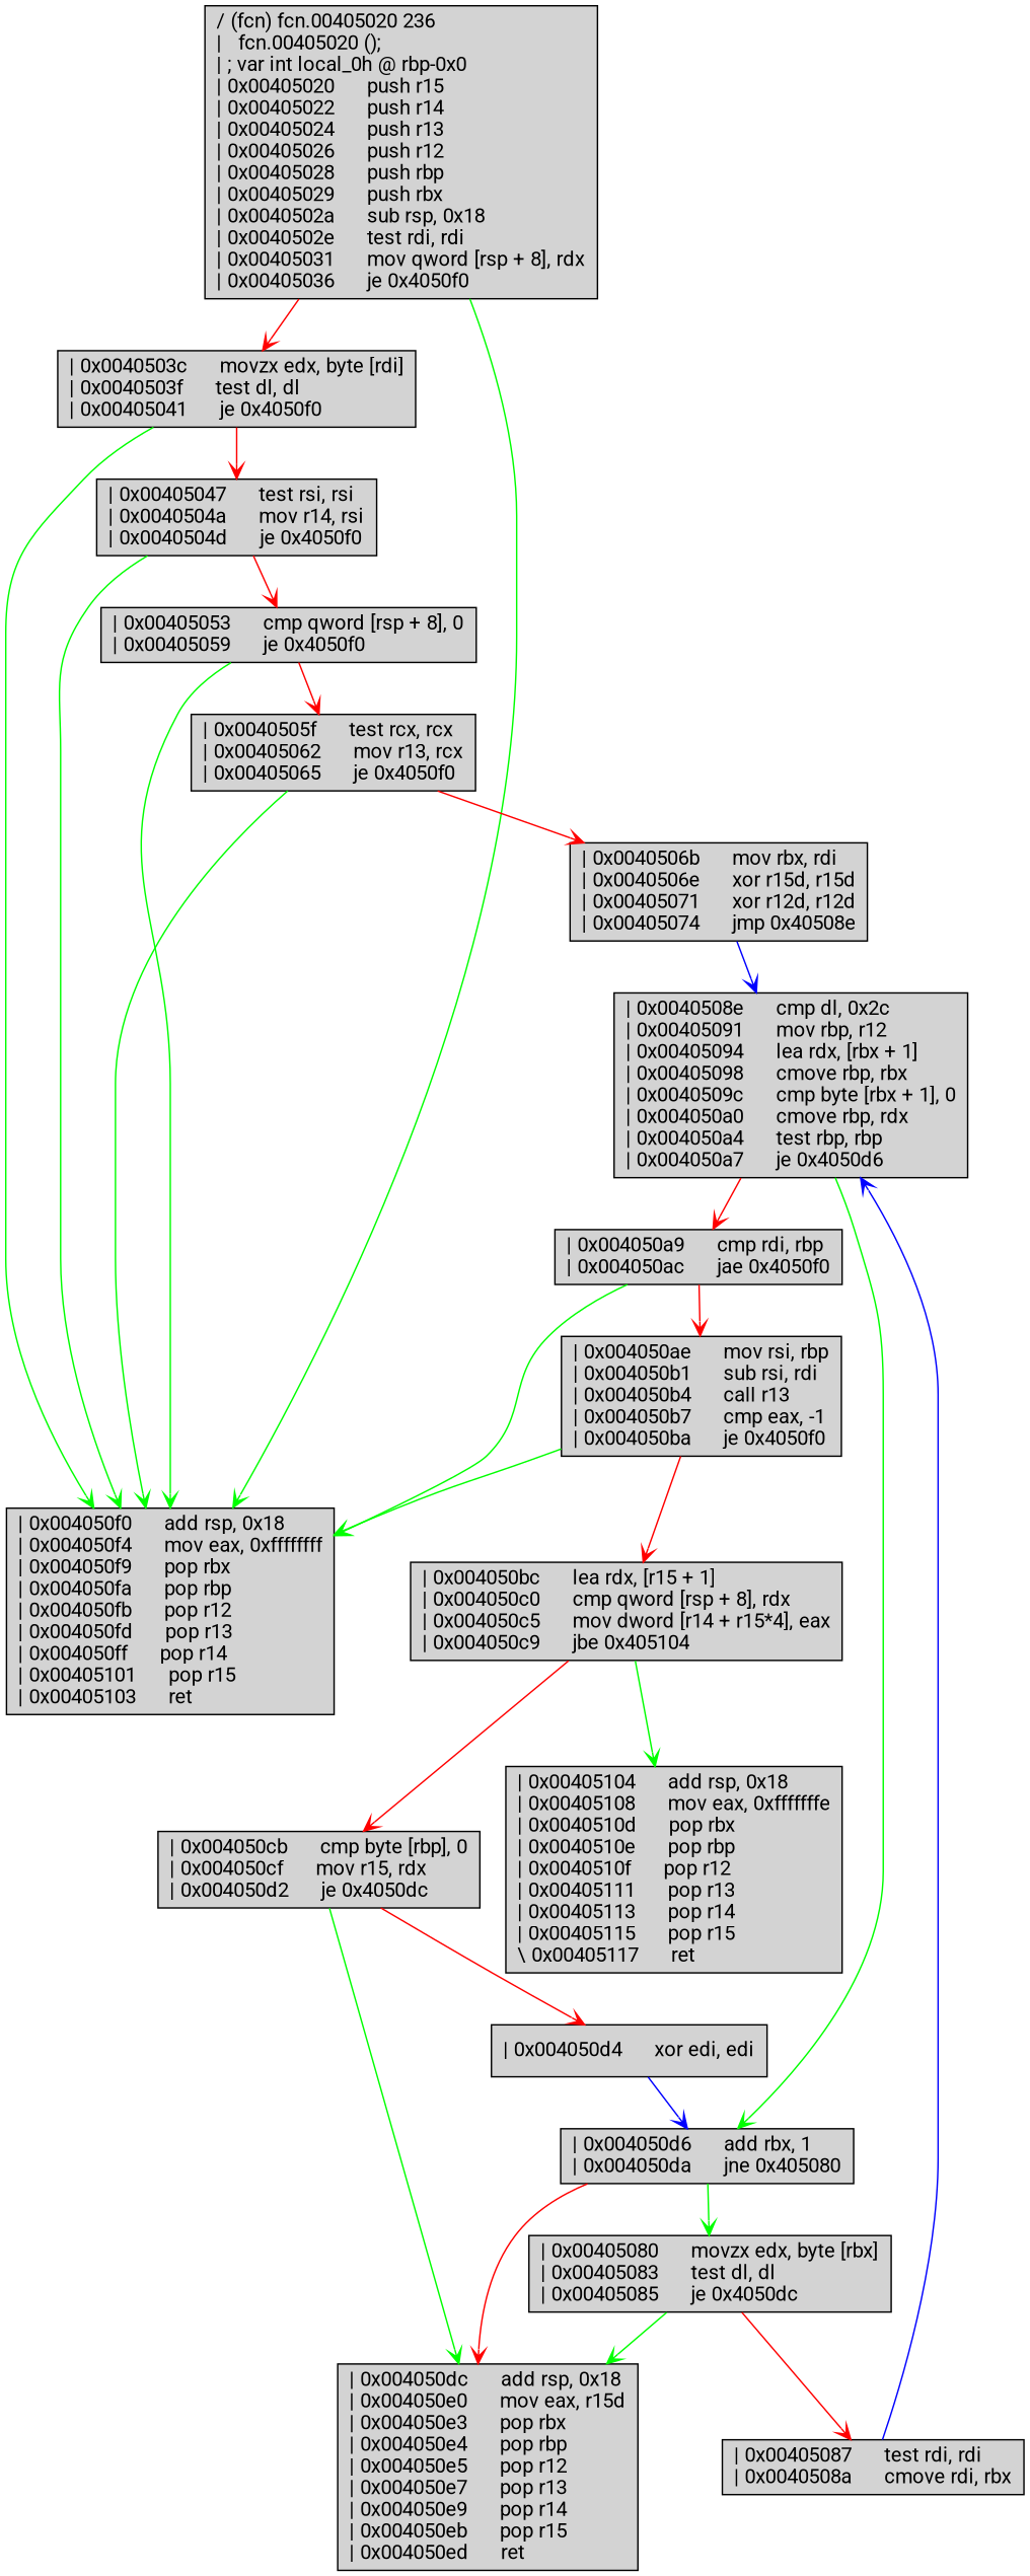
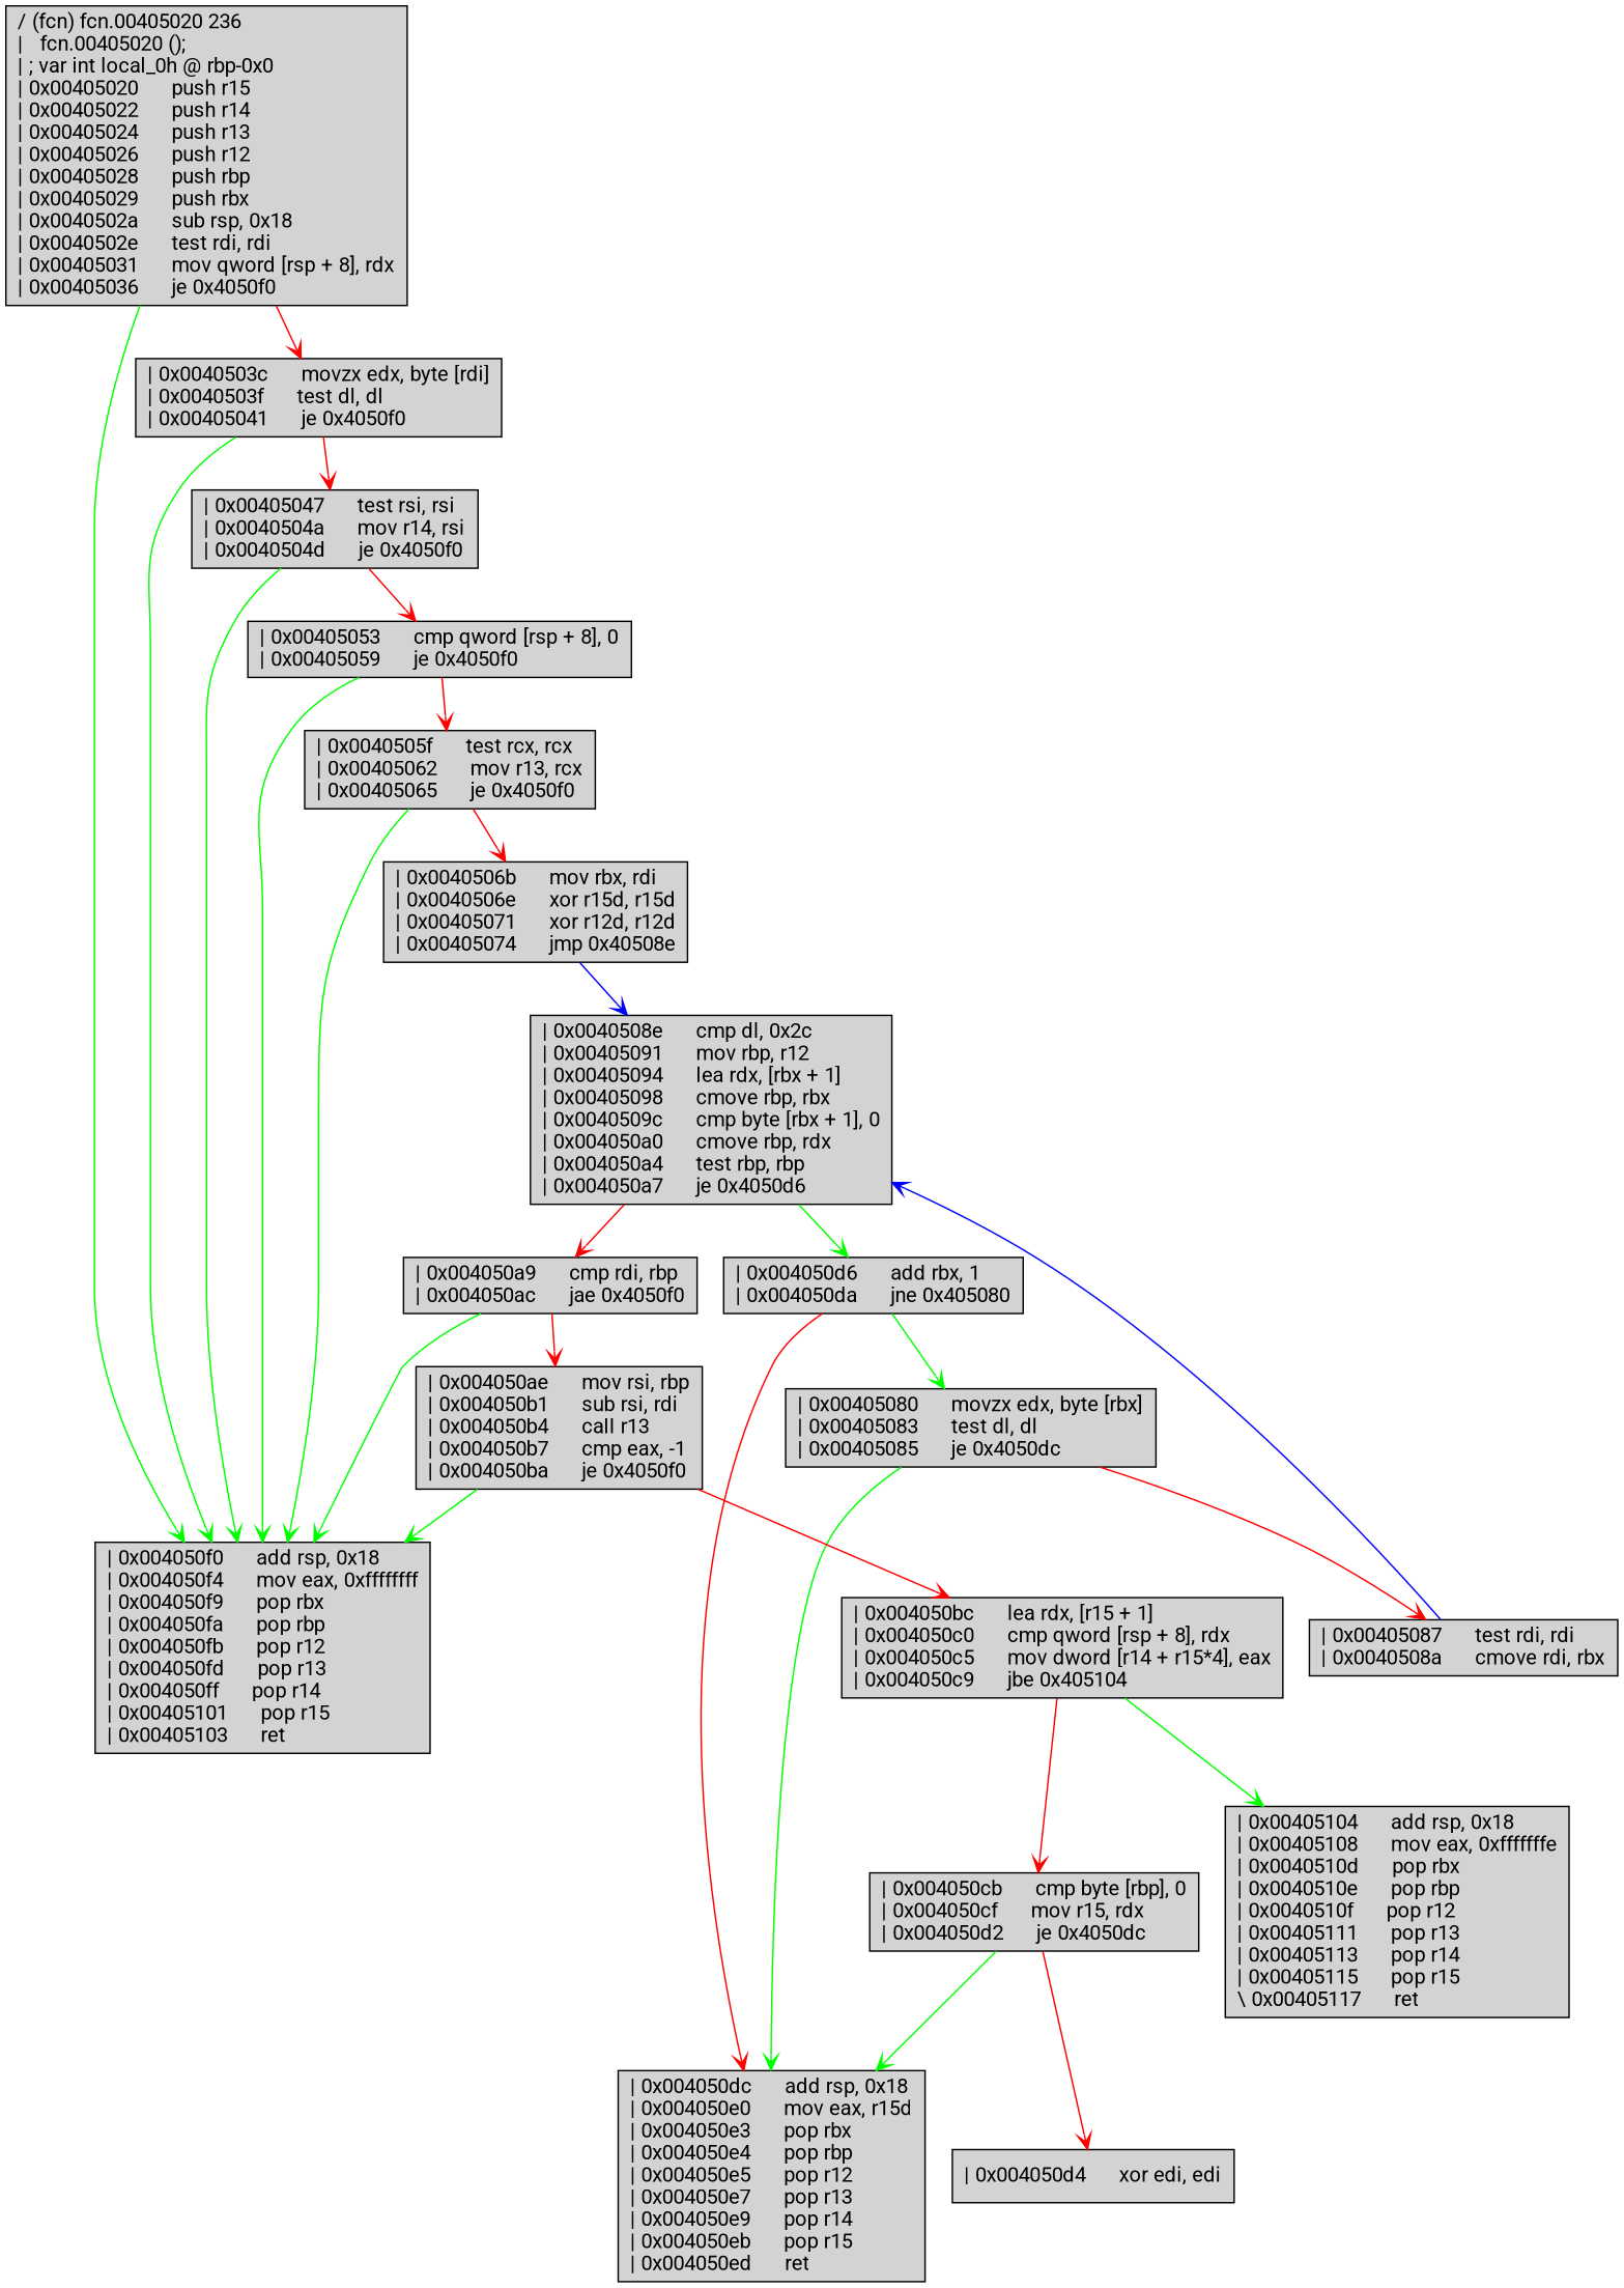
  digraph {
    bgcolor=white
    fontname=Roboto
    fontsize=8
    node [color=black fillcolor=lightgray shape=box style=filled fontname=Roboto]
    edge [arrowhead=vee color=green fontname=Roboto]
    n1 [label="/ (fcn) fcn.00405020 236\l|   fcn.00405020 ();\l| ; var int local_0h @ rbp-0x0\l| 0x00405020      push r15\l| 0x00405022      push r14\l| 0x00405024      push r13\l| 0x00405026      push r12\l| 0x00405028      push rbp\l| 0x00405029      push rbx\l| 0x0040502a      sub rsp, 0x18\l| 0x0040502e      test rdi, rdi\l| 0x00405031      mov qword [rsp + 8], rdx\l| 0x00405036      je 0x4050f0\l"]
    n2 [label="| 0x004050f0      add rsp, 0x18\l| 0x004050f4      mov eax, 0xffffffff\l| 0x004050f9      pop rbx\l| 0x004050fa      pop rbp\l| 0x004050fb      pop r12\l| 0x004050fd      pop r13\l| 0x004050ff      pop r14\l| 0x00405101      pop r15\l| 0x00405103      ret\l"]
    n3 [label="| 0x0040503c      movzx edx, byte [rdi]\l| 0x0040503f      test dl, dl\l| 0x00405041      je 0x4050f0\l"]
    n4 [label="| 0x00405047      test rsi, rsi\l| 0x0040504a      mov r14, rsi\l| 0x0040504d      je 0x4050f0\l"]
    n5 [label="| 0x00405053      cmp qword [rsp + 8], 0\l| 0x00405059      je 0x4050f0\l"]
    n6 [label="| 0x0040505f      test rcx, rcx\l| 0x00405062      mov r13, rcx\l| 0x00405065      je 0x4050f0\l"]
    n7 [label="| 0x0040506b      mov rbx, rdi\l| 0x0040506e      xor r15d, r15d\l| 0x00405071      xor r12d, r12d\l| 0x00405074      jmp 0x40508e\l"]
    n8 [label="| 0x0040508e      cmp dl, 0x2c\l| 0x00405091      mov rbp, r12\l| 0x00405094      lea rdx, [rbx + 1]\l| 0x00405098      cmove rbp, rbx\l| 0x0040509c      cmp byte [rbx + 1], 0\l| 0x004050a0      cmove rbp, rdx\l| 0x004050a4      test rbp, rbp\l| 0x004050a7      je 0x4050d6\l"]
    n9 [label="| 0x004050d6      add rbx, 1\l| 0x004050da      jne 0x405080\l"]
    n10 [label="| 0x004050a9      cmp rdi, rbp\l| 0x004050ac      jae 0x4050f0\l"]
    n11 [label="| 0x00405080      movzx edx, byte [rbx]\l| 0x00405083      test dl, dl\l| 0x00405085      je 0x4050dc\l"]
    n12 [label="| 0x004050dc      add rsp, 0x18\l| 0x004050e0      mov eax, r15d\l| 0x004050e3      pop rbx\l| 0x004050e4      pop rbp\l| 0x004050e5      pop r12\l| 0x004050e7      pop r13\l| 0x004050e9      pop r14\l| 0x004050eb      pop r15\l| 0x004050ed      ret\l"]
    n13 [label="| 0x00405087      test rdi, rdi\l| 0x0040508a      cmove rdi, rbx\l"]
    n14 [label="| 0x004050ae      mov rsi, rbp\l| 0x004050b1      sub rsi, rdi\l| 0x004050b4      call r13\l| 0x004050b7      cmp eax, -1\l| 0x004050ba      je 0x4050f0\l"]
    n15 [label="| 0x004050bc      lea rdx, [r15 + 1]\l| 0x004050c0      cmp qword [rsp + 8], rdx\l| 0x004050c5      mov dword [r14 + r15*4], eax\l| 0x004050c9      jbe 0x405104\l"]
    n16 [label="| 0x00405104      add rsp, 0x18\l| 0x00405108      mov eax, 0xfffffffe\l| 0x0040510d      pop rbx\l| 0x0040510e      pop rbp\l| 0x0040510f      pop r12\l| 0x00405111      pop r13\l| 0x00405113      pop r14\l| 0x00405115      pop r15\l\\ 0x00405117      ret\l"]
    n17 [label="| 0x004050cb      cmp byte [rbp], 0\l| 0x004050cf      mov r15, rdx\l| 0x004050d2      je 0x4050dc\l"]
    n18 [label="| 0x004050d4      xor edi, edi\l"]
    n1 -> n2
    n1 -> n3 [color=red]
    n3 -> n2
    n3 -> n4 [color=red]
    n4 -> n2
    n4 -> n5 [color=red]
    n5 -> n2
    n5 -> n6 [color=red]
    n6 -> n2
    n6 -> n7 [color=red]
    n7 -> n8 [color=blue]
    n8 -> n9
    n8 -> n10 [color=red]
    n9 -> n11
    n9 -> n12 [color=red]
    n10 -> n2
    n10 -> n14 [color=red]
    n11 -> n12
    n11 -> n13 [color=red]
    n13 -> n8 [color=blue]
    n14 -> n2
    n14 -> n15 [color=red]
    n15 -> n16
    n15 -> n17 [color=red]
    n17 -> n12
    n17 -> n18 [color=red]
-   n18 -> n9 [color=blue]
  }
